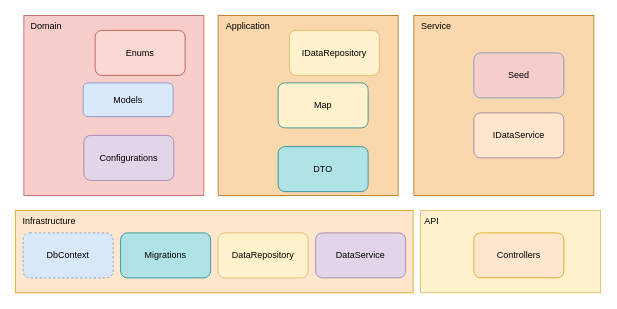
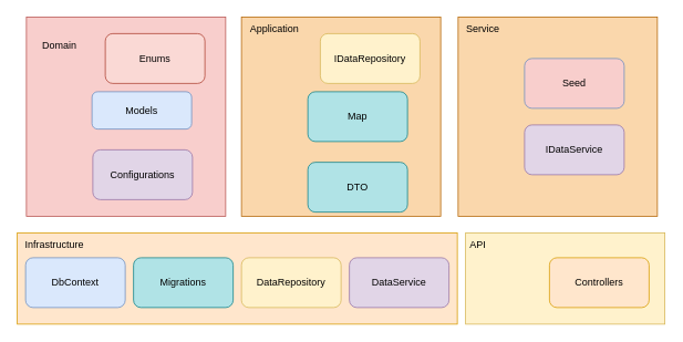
  <mxCell id="0" />
  <mxCell id="1" parent="0" />
  <mxCell id="2" value="" style="rounded=0;whiteSpace=wrap;html=1;fillColor=#fad7ac;strokeColor=#b46504;" parent="1" vertex="1"><mxGeometry x="290" y="20" width="240" height="240" as="geometry" /></mxCell>
  <mxCell id="3" value="Application" style="text;html=1;strokeColor=none;fillColor=none;align=center;verticalAlign=middle;whiteSpace=wrap;rounded=0;" parent="1" vertex="1"><mxGeometry x="290" y="20" width="80" height="30" as="geometry" /></mxCell>
  <mxCell id="4" value="" style="rounded=0;whiteSpace=wrap;html=1;fillColor=#f8cecc;strokeColor=#b85450;" parent="1" vertex="1"><mxGeometry x="31" y="20" width="240" height="240" as="geometry" /></mxCell>
- <mxCell id="5" value="Domain" style="text;html=1;strokeColor=none;fillColor=none;align=center;verticalAlign=middle;whiteSpace=wrap;rounded=0;" parent="1" vertex="1"><mxGeometry x="31" y="20" width="60" height="30" as="geometry" /></mxCell>
+ <mxCell id="5" value="Domain" style="text;html=1;strokeColor=none;fillColor=none;align=center;verticalAlign=middle;whiteSpace=wrap;rounded=0;" parent="1" vertex="1"><mxGeometry x="41" y="40" width="60" height="30" as="geometry" /></mxCell>
  <mxCell id="6" value="Models" style="rounded=1;whiteSpace=wrap;html=1;fillColor=#dae8fc;strokeColor=#6c8ebf;" parent="1" vertex="1"><mxGeometry x="110" y="110" width="120" height="45" as="geometry" /></mxCell>
  <mxCell id="7" value="DTO" style="rounded=1;whiteSpace=wrap;html=1;fillColor=#b0e3e6;strokeColor=#0e8088;" parent="1" vertex="1"><mxGeometry x="370" y="195" width="120" height="60" as="geometry" /></mxCell>
  <mxCell id="8" value="IDataRepository" style="rounded=1;whiteSpace=wrap;html=1;fillColor=#fff2cc;strokeColor=#d6b656;" parent="1" vertex="1"><mxGeometry x="385" y="40" width="120" height="60" as="geometry" /></mxCell>
  <mxCell id="9" value="" style="rounded=0;whiteSpace=wrap;html=1;fillColor=#ffe6cc;strokeColor=#d79b00;" parent="1" vertex="1"><mxGeometry x="20" y="280" width="530" height="110" as="geometry" /></mxCell>
  <mxCell id="10" value="Infrastructure" style="text;html=1;strokeColor=none;fillColor=none;align=center;verticalAlign=middle;whiteSpace=wrap;rounded=0;" parent="1" vertex="1"><mxGeometry x="20" y="280" width="90" height="30" as="geometry" /></mxCell>
  <mxCell id="11" value="DataRepository" style="rounded=1;whiteSpace=wrap;html=1;fillColor=#fff2cc;strokeColor=#d6b656;" parent="1" vertex="1"><mxGeometry x="290" y="310" width="120" height="60" as="geometry" /></mxCell>
  <mxCell id="12" value="DataService" style="rounded=1;whiteSpace=wrap;html=1;fillColor=#e1d5e7;strokeColor=#9673a6;" parent="1" vertex="1"><mxGeometry x="420" y="310" width="120" height="60" as="geometry" /></mxCell>
- <mxCell id="13" value="DbContext" style="rounded=1;whiteSpace=wrap;html=1;fillColor=#dae8fc;strokeColor=#6c8ebf;dashed=1;" parent="1" vertex="1"><mxGeometry x="30" y="310" width="120" height="60" as="geometry" /></mxCell>
+ <mxCell id="13" value="DbContext" style="rounded=1;whiteSpace=wrap;html=1;fillColor=#dae8fc;strokeColor=#6c8ebf;" parent="1" vertex="1"><mxGeometry x="30" y="310" width="120" height="60" as="geometry" /></mxCell>
  <mxCell id="14" value="" style="rounded=0;whiteSpace=wrap;html=1;fillColor=#fff2cc;strokeColor=#d6b656;" parent="1" vertex="1"><mxGeometry x="560" y="280" width="240" height="110" as="geometry" /></mxCell>
  <mxCell id="15" value="API" style="text;html=1;strokeColor=none;fillColor=none;align=center;verticalAlign=middle;whiteSpace=wrap;rounded=0;" parent="1" vertex="1"><mxGeometry x="550" y="280" width="50" height="30" as="geometry" /></mxCell>
- <mxCell id="16" value="Controllers" style="rounded=1;whiteSpace=wrap;html=1;fillColor=#ffe6cc;strokeColor=#d79b00;" parent="1" vertex="1"><mxGeometry x="631" y="310" width="120" height="60" as="geometry" /></mxCell>
+ <mxCell id="16" value="Controllers" style="rounded=1;whiteSpace=wrap;html=1;fillColor=#ffe6cc;strokeColor=#d79b00;" parent="1" vertex="1"><mxGeometry x="661" y="310" width="120" height="60" as="geometry" /></mxCell>
  <mxCell id="17" value="Migrations" style="rounded=1;whiteSpace=wrap;html=1;fillColor=#b0e3e6;strokeColor=#0e8088;" parent="1" vertex="1"><mxGeometry x="160" y="310" width="120" height="60" as="geometry" /></mxCell>
  <mxCell id="18" value="Configurations" style="rounded=1;whiteSpace=wrap;html=1;fillColor=#e1d5e7;strokeColor=#9673a6;" parent="1" vertex="1"><mxGeometry x="111" y="180" width="120" height="60" as="geometry" /></mxCell>
- <mxCell id="19" value="Map" style="rounded=1;whiteSpace=wrap;html=1;fillColor=#fff2cc;strokeColor=#0e8088;" parent="1" vertex="1"><mxGeometry x="370" y="110" width="120" height="60" as="geometry" /></mxCell>
+ <mxCell id="19" value="Map" style="rounded=1;whiteSpace=wrap;html=1;fillColor=#b0e3e6;strokeColor=#0e8088;" parent="1" vertex="1"><mxGeometry x="370" y="110" width="120" height="60" as="geometry" /></mxCell>
  <mxCell id="20" value="" style="rounded=0;whiteSpace=wrap;html=1;fillColor=#fad7ac;strokeColor=#b46504;" parent="1" vertex="1"><mxGeometry x="551" y="20" width="240" height="240" as="geometry" /></mxCell>
  <mxCell id="21" value="Service" style="text;html=1;strokeColor=none;fillColor=none;align=center;verticalAlign=middle;whiteSpace=wrap;rounded=0;" parent="1" vertex="1"><mxGeometry x="551" y="20" width="60" height="30" as="geometry" /></mxCell>
- <mxCell id="22" value="IDataService" style="rounded=1;whiteSpace=wrap;html=1;fillColor=#ffe6cc;strokeColor=#9673a6;" parent="1" vertex="1"><mxGeometry x="631" y="150" width="120" height="60" as="geometry" /></mxCell>
+ <mxCell id="22" value="IDataService" style="rounded=1;whiteSpace=wrap;html=1;fillColor=#e1d5e7;strokeColor=#9673a6;" parent="1" vertex="1"><mxGeometry x="631" y="150" width="120" height="60" as="geometry" /></mxCell>
  <mxCell id="23" value="Seed" style="rounded=1;whiteSpace=wrap;html=1;fillColor=#f8cecc;strokeColor=#6c8ebf;" parent="1" vertex="1"><mxGeometry x="631" y="70" width="120" height="60" as="geometry" /></mxCell>
  <mxCell id="24" value="Enums" style="rounded=1;whiteSpace=wrap;html=1;fillColor=#fad9d5;strokeColor=#ae4132;" vertex="1" parent="1"><mxGeometry x="126" y="40" width="120" height="60" as="geometry" /></mxCell>
